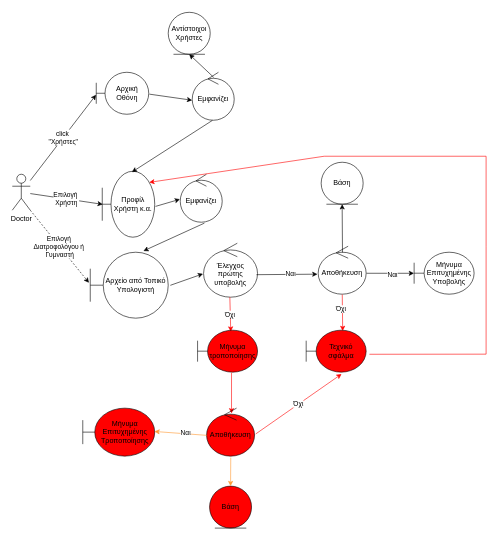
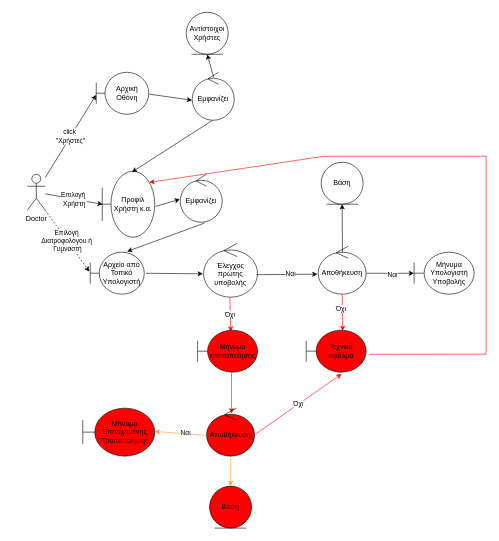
  <mxCell id="0" />
  <mxCell id="1" parent="0" />
- <mxCell id="2" value="Doctor" style="shape=umlActor;verticalLabelPosition=bottom;verticalAlign=top;html=1;outlineConnect=0;" vertex="1" parent="1"><mxGeometry x="20" y="290" width="30" height="60" as="geometry" /></mxCell>
+ <mxCell id="2" value="Doctor" style="shape=umlActor;verticalLabelPosition=bottom;verticalAlign=top;html=1;outlineConnect=0;" vertex="1" parent="1"><mxGeometry x="45" y="290" width="30" height="60" as="geometry" /></mxCell>
  <mxCell id="3" value="Αρχική Οθόνη" style="shape=umlBoundary;whiteSpace=wrap;html=1;" vertex="1" parent="1"><mxGeometry x="160" y="120" width="87.5" height="70" as="geometry" /></mxCell>
  <mxCell id="4" value="click&amp;nbsp;&lt;div&gt;&quot;Χρήστες&quot;&lt;/div&gt;" style="endArrow=classic;html=1;rounded=0;entryX=-0.004;entryY=0.537;entryDx=0;entryDy=0;entryPerimeter=0;" edge="1" parent="1" source="2" target="3"><mxGeometry width="50" height="50" relative="1" as="geometry"><mxPoint x="430" y="440" as="sourcePoint" /><mxPoint x="480" y="390" as="targetPoint" /></mxGeometry></mxCell>
  <mxCell id="5" value="" style="endArrow=classic;html=1;rounded=0;entryX=-0.002;entryY=0.583;entryDx=0;entryDy=0;entryPerimeter=0;exitX=1.012;exitY=0.521;exitDx=0;exitDy=0;exitPerimeter=0;" edge="1" parent="1" source="3" target="6"><mxGeometry width="50" height="50" relative="1" as="geometry"><mxPoint x="260" y="277" as="sourcePoint" /><mxPoint x="350" y="274" as="targetPoint" /></mxGeometry></mxCell>
  <mxCell id="6" value="Εμφανίζει" style="ellipse;shape=umlControl;whiteSpace=wrap;html=1;" vertex="1" parent="1"><mxGeometry x="320" y="120" width="70" height="80" as="geometry" /></mxCell>
- <mxCell id="7" value="Αντίστοιχοι Χρήστες" style="ellipse;shape=umlEntity;whiteSpace=wrap;html=1;" vertex="1" parent="1"><mxGeometry x="280" y="20" width="70" height="70" as="geometry" /></mxCell>
+ <mxCell id="7" value="Αντίστοιχοι Χρήστες" style="ellipse;shape=umlEntity;whiteSpace=wrap;html=1;" vertex="1" parent="1"><mxGeometry x="310" y="20" width="70" height="70" as="geometry" /></mxCell>
  <mxCell id="8" value="" style="endArrow=classic;html=1;rounded=0;exitX=0.512;exitY=0.106;exitDx=0;exitDy=0;exitPerimeter=0;entryX=0.5;entryY=1;entryDx=0;entryDy=0;" edge="1" parent="1" source="6" target="7"><mxGeometry width="50" height="50" relative="1" as="geometry"><mxPoint x="430" y="320" as="sourcePoint" /><mxPoint x="480" y="270" as="targetPoint" /></mxGeometry></mxCell>
  <mxCell id="9" value="Προφίλ Χρήστη κ.α." style="shape=umlBoundary;whiteSpace=wrap;html=1;" vertex="1" parent="1"><mxGeometry x="170" y="285" width="87.5" height="110" as="geometry" /></mxCell>
  <mxCell id="10" value="Επιλογή&amp;nbsp;&lt;div&gt;Χρήστη&lt;/div&gt;" style="endArrow=classic;html=1;rounded=0;entryX=0.009;entryY=0.502;entryDx=0;entryDy=0;entryPerimeter=0;" edge="1" parent="1" source="2" target="9"><mxGeometry width="50" height="50" relative="1" as="geometry"><mxPoint x="380" y="450" as="sourcePoint" /><mxPoint x="430" y="400" as="targetPoint" /></mxGeometry></mxCell>
  <mxCell id="11" value="" style="endArrow=classic;html=1;rounded=0;exitX=0.481;exitY=1.003;exitDx=0;exitDy=0;exitPerimeter=0;entryX=0.565;entryY=0.013;entryDx=0;entryDy=0;entryPerimeter=0;" edge="1" parent="1" source="6" target="9"><mxGeometry width="50" height="50" relative="1" as="geometry"><mxPoint x="380" y="340" as="sourcePoint" /><mxPoint x="430" y="290" as="targetPoint" /></mxGeometry></mxCell>
  <mxCell id="12" value="Επιλογή&amp;nbsp;&lt;div&gt;Διατροφολόγου ή&amp;nbsp;&lt;/div&gt;&lt;div&gt;Γυμναστή&lt;/div&gt;" style="endArrow=classic;html=1;rounded=0;exitX=1;exitY=1;exitDx=0;exitDy=0;exitPerimeter=0;entryX=-0.017;entryY=0.463;entryDx=0;entryDy=0;entryPerimeter=0;dashed=1;" edge="1" parent="1" source="2" target="13"><mxGeometry width="50" height="50" relative="1" as="geometry"><mxPoint x="380" y="450" as="sourcePoint" /><mxPoint x="140" y="430" as="targetPoint" /></mxGeometry></mxCell>
- <mxCell id="13" value="Αρχείο από Τοπικό Υπολογιστή" style="shape=umlBoundary;whiteSpace=wrap;html=1;" vertex="1" parent="1"><mxGeometry x="150" y="420" width="130" height="110" as="geometry" /></mxCell>
+ <mxCell id="13" value="Αρχείο από Τοπικό Υπολογιστή" style="shape=umlBoundary;whiteSpace=wrap;html=1;" vertex="1" parent="1"><mxGeometry x="150" y="420" width="90" height="70" as="geometry" /></mxCell>
  <mxCell id="14" value="" style="endArrow=classic;html=1;rounded=0;exitX=1.027;exitY=0.502;exitDx=0;exitDy=0;exitPerimeter=0;entryX=-0.011;entryY=0.567;entryDx=0;entryDy=0;entryPerimeter=0;" edge="1" parent="1" source="13" target="15"><mxGeometry width="50" height="50" relative="1" as="geometry"><mxPoint x="380" y="450" as="sourcePoint" /><mxPoint x="320.9" y="454.2" as="targetPoint" /></mxGeometry></mxCell>
  <mxCell id="15" value="Έλεγχος πρώτης υποβολής" style="ellipse;shape=umlControl;whiteSpace=wrap;html=1;" vertex="1" parent="1"><mxGeometry x="338.92" y="405" width="90" height="90" as="geometry" /></mxCell>
  <mxCell id="16" value="" style="endArrow=classic;html=1;rounded=0;exitX=0.98;exitY=0.583;exitDx=0;exitDy=0;exitPerimeter=0;entryX=-0.015;entryY=0.583;entryDx=0;entryDy=0;entryPerimeter=0;" edge="1" parent="1" source="15" target="18"><mxGeometry width="50" height="50" relative="1" as="geometry"><mxPoint x="338.92" y="460" as="sourcePoint" /><mxPoint x="618.92" y="460" as="targetPoint" /></mxGeometry></mxCell>
  <mxCell id="17" value="Ναι" style="edgeLabel;html=1;align=center;verticalAlign=middle;resizable=0;points=[];" vertex="1" connectable="0" parent="16"><mxGeometry x="0.109" y="2" relative="1" as="geometry"><mxPoint as="offset" /></mxGeometry></mxCell>
  <mxCell id="18" value="Αποθήκευση" style="ellipse;shape=umlControl;whiteSpace=wrap;html=1;" vertex="1" parent="1"><mxGeometry x="530" y="410" width="80" height="80" as="geometry" /></mxCell>
  <mxCell id="19" value="" style="endArrow=classic;html=1;rounded=0;entryX=0.5;entryY=1;entryDx=0;entryDy=0;exitX=0.507;exitY=0.131;exitDx=0;exitDy=0;exitPerimeter=0;" edge="1" parent="1" source="18" target="20"><mxGeometry width="50" height="50" relative="1" as="geometry"><mxPoint x="648.92" y="420" as="sourcePoint" /><mxPoint x="650.92" y="340" as="targetPoint" /></mxGeometry></mxCell>
  <mxCell id="20" value="Βάση" style="ellipse;shape=umlEntity;whiteSpace=wrap;html=1;" vertex="1" parent="1"><mxGeometry x="535" y="270" width="70" height="70" as="geometry" /></mxCell>
  <mxCell id="21" value="" style="endArrow=classic;html=1;rounded=0;exitX=1.007;exitY=0.564;exitDx=0;exitDy=0;exitPerimeter=0;entryX=-0.002;entryY=0.502;entryDx=0;entryDy=0;entryPerimeter=0;" edge="1" parent="1" source="18" target="23"><mxGeometry width="50" height="50" relative="1" as="geometry"><mxPoint x="738.92" y="430" as="sourcePoint" /><mxPoint x="748.92" y="455" as="targetPoint" /></mxGeometry></mxCell>
  <mxCell id="22" value="Ναι" style="edgeLabel;html=1;align=center;verticalAlign=middle;resizable=0;points=[];" vertex="1" connectable="0" parent="21"><mxGeometry x="0.079" y="-2" relative="1" as="geometry"><mxPoint as="offset" /></mxGeometry></mxCell>
- <mxCell id="23" value="Μήνυμα Επιτυχημένης Υποβολής" style="shape=umlBoundary;whiteSpace=wrap;html=1;" vertex="1" parent="1"><mxGeometry x="690" y="420" width="100" height="70" as="geometry" /></mxCell>
+ <mxCell id="23" value="Μήνυμα Υπολογιστή Υποβολής" style="shape=umlBoundary;whiteSpace=wrap;html=1;" vertex="1" parent="1"><mxGeometry x="690" y="420" width="100" height="70" as="geometry" /></mxCell>
  <mxCell id="24" value="Όχι" style="endArrow=classic;html=1;rounded=0;exitX=0.487;exitY=1;exitDx=0;exitDy=0;exitPerimeter=0;entryX=0.553;entryY=0.034;entryDx=0;entryDy=0;entryPerimeter=0;strokeColor=#FF0000;" edge="1" parent="1" source="15" target="25"><mxGeometry width="50" height="50" relative="1" as="geometry"><mxPoint x="488.92" y="510" as="sourcePoint" /><mxPoint x="482.92" y="550" as="targetPoint" /></mxGeometry></mxCell>
  <mxCell id="25" value="Μήνυμα τροποποίησης" style="shape=umlBoundary;whiteSpace=wrap;html=1;fillColor=#FF0000;" vertex="1" parent="1"><mxGeometry x="328.92" y="550" width="100" height="70" as="geometry" /></mxCell>
  <mxCell id="26" value="" style="endArrow=classic;html=1;rounded=0;exitX=0.566;exitY=1.016;exitDx=0;exitDy=0;exitPerimeter=0;entryX=0.52;entryY=0.109;entryDx=0;entryDy=0;entryPerimeter=0;strokeColor=#FF0000;" edge="1" parent="1" source="25" target="27"><mxGeometry width="50" height="50" relative="1" as="geometry"><mxPoint x="258.92" y="590" as="sourcePoint" /><mxPoint x="598.92" y="588" as="targetPoint" /></mxGeometry></mxCell>
  <mxCell id="27" value="Αποθήκευση" style="ellipse;shape=umlControl;whiteSpace=wrap;html=1;fillColor=#FF0000;" vertex="1" parent="1"><mxGeometry x="343.92" y="680" width="80" height="80" as="geometry" /></mxCell>
  <mxCell id="28" value="Βάση" style="ellipse;shape=umlEntity;whiteSpace=wrap;html=1;fillColor=#FF0000;" vertex="1" parent="1"><mxGeometry x="348.92" y="810" width="70" height="70" as="geometry" /></mxCell>
  <mxCell id="29" value="" style="endArrow=classic;html=1;rounded=0;entryX=0.5;entryY=0;entryDx=0;entryDy=0;exitX=0.504;exitY=1.03;exitDx=0;exitDy=0;exitPerimeter=0;strokeColor=#FF9933;" edge="1" parent="1" source="27" target="28"><mxGeometry width="50" height="50" relative="1" as="geometry"><mxPoint x="645.92" y="624" as="sourcePoint" /><mxPoint x="608.92" y="470" as="targetPoint" /></mxGeometry></mxCell>
  <mxCell id="30" value="Μήνυμα Επιτυχημένης Τροποποίησης" style="shape=umlBoundary;whiteSpace=wrap;html=1;fillColor=#FF0000;" vertex="1" parent="1"><mxGeometry x="137.5" y="680" width="120" height="80" as="geometry" /></mxCell>
  <mxCell id="31" value="" style="endArrow=classic;html=1;rounded=0;exitX=0.004;exitY=0.567;exitDx=0;exitDy=0;exitPerimeter=0;entryX=0.996;entryY=0.486;entryDx=0;entryDy=0;entryPerimeter=0;strokeColor=#FF9933;" edge="1" parent="1" source="27" target="30"><mxGeometry width="50" height="50" relative="1" as="geometry"><mxPoint x="699.92" y="465" as="sourcePoint" /><mxPoint x="380" y="726.16" as="targetPoint" /></mxGeometry></mxCell>
  <mxCell id="32" value="Ναι" style="edgeLabel;html=1;align=center;verticalAlign=middle;resizable=0;points=[];" vertex="1" connectable="0" parent="31"><mxGeometry x="-0.188" y="-2" relative="1" as="geometry"><mxPoint as="offset" /></mxGeometry></mxCell>
  <mxCell id="33" value="" style="endArrow=classic;html=1;rounded=0;exitX=0.502;exitY=1.008;exitDx=0;exitDy=0;exitPerimeter=0;entryX=0.609;entryY=0.019;entryDx=0;entryDy=0;entryPerimeter=0;strokeColor=#FF0000;" edge="1" parent="1" source="18" target="35"><mxGeometry width="50" height="50" relative="1" as="geometry"><mxPoint x="648.92" y="500" as="sourcePoint" /><mxPoint x="648.92" y="560" as="targetPoint" /></mxGeometry></mxCell>
  <mxCell id="34" value="Όχι" style="edgeLabel;html=1;align=center;verticalAlign=middle;resizable=0;points=[];" vertex="1" connectable="0" parent="33"><mxGeometry x="-0.221" y="-3" relative="1" as="geometry"><mxPoint as="offset" /></mxGeometry></mxCell>
  <mxCell id="35" value="Τεχνικό σφάλμα" style="shape=umlBoundary;whiteSpace=wrap;html=1;fillColor=#FF0000;" vertex="1" parent="1"><mxGeometry x="510" y="550" width="100" height="70" as="geometry" /></mxCell>
  <mxCell id="36" value="Όχι" style="endArrow=classic;html=1;rounded=0;exitX=1.023;exitY=0.539;exitDx=0;exitDy=0;exitPerimeter=0;entryX=0.59;entryY=1.045;entryDx=0;entryDy=0;entryPerimeter=0;strokeColor=#FF0000;" edge="1" parent="1" source="27" target="35"><mxGeometry width="50" height="50" relative="1" as="geometry"><mxPoint x="628.92" y="700" as="sourcePoint" /><mxPoint x="678.92" y="650" as="targetPoint" /></mxGeometry></mxCell>
  <mxCell id="37" value="" style="endArrow=classic;html=1;rounded=0;exitX=1.015;exitY=0.533;exitDx=0;exitDy=0;exitPerimeter=0;entryX=-0.008;entryY=0.522;entryDx=0;entryDy=0;entryPerimeter=0;" edge="1" parent="1" source="9" target="38"><mxGeometry width="50" height="50" relative="1" as="geometry"><mxPoint x="480" y="370" as="sourcePoint" /><mxPoint x="340" y="322" as="targetPoint" /></mxGeometry></mxCell>
  <mxCell id="38" value="Εμφανίζει" style="ellipse;shape=umlControl;whiteSpace=wrap;html=1;" vertex="1" parent="1"><mxGeometry x="300" y="290" width="70" height="80" as="geometry" /></mxCell>
  <mxCell id="39" value="" style="endArrow=classic;html=1;rounded=0;exitX=0.576;exitY=1.019;exitDx=0;exitDy=0;exitPerimeter=0;entryX=0.682;entryY=-0.019;entryDx=0;entryDy=0;entryPerimeter=0;" edge="1" parent="1" source="38" target="13"><mxGeometry width="50" height="50" relative="1" as="geometry"><mxPoint x="480" y="370" as="sourcePoint" /><mxPoint x="530" y="320" as="targetPoint" /></mxGeometry></mxCell>
  <mxCell id="40" value="" style="endArrow=classic;html=1;rounded=0;exitX=1.054;exitY=0.574;exitDx=0;exitDy=0;exitPerimeter=0;entryX=0.896;entryY=0.169;entryDx=0;entryDy=0;entryPerimeter=0;fillColor=#ffe6cc;strokeColor=#FF0000;" edge="1" parent="1" source="35" target="9"><mxGeometry width="50" height="50" relative="1" as="geometry"><mxPoint x="490" y="500" as="sourcePoint" /><mxPoint x="540" y="450" as="targetPoint" /><Array as="points"><mxPoint x="810" y="590" /><mxPoint x="810" y="410" /><mxPoint x="810" y="260" /><mxPoint x="540" y="260" /></Array></mxGeometry></mxCell>
